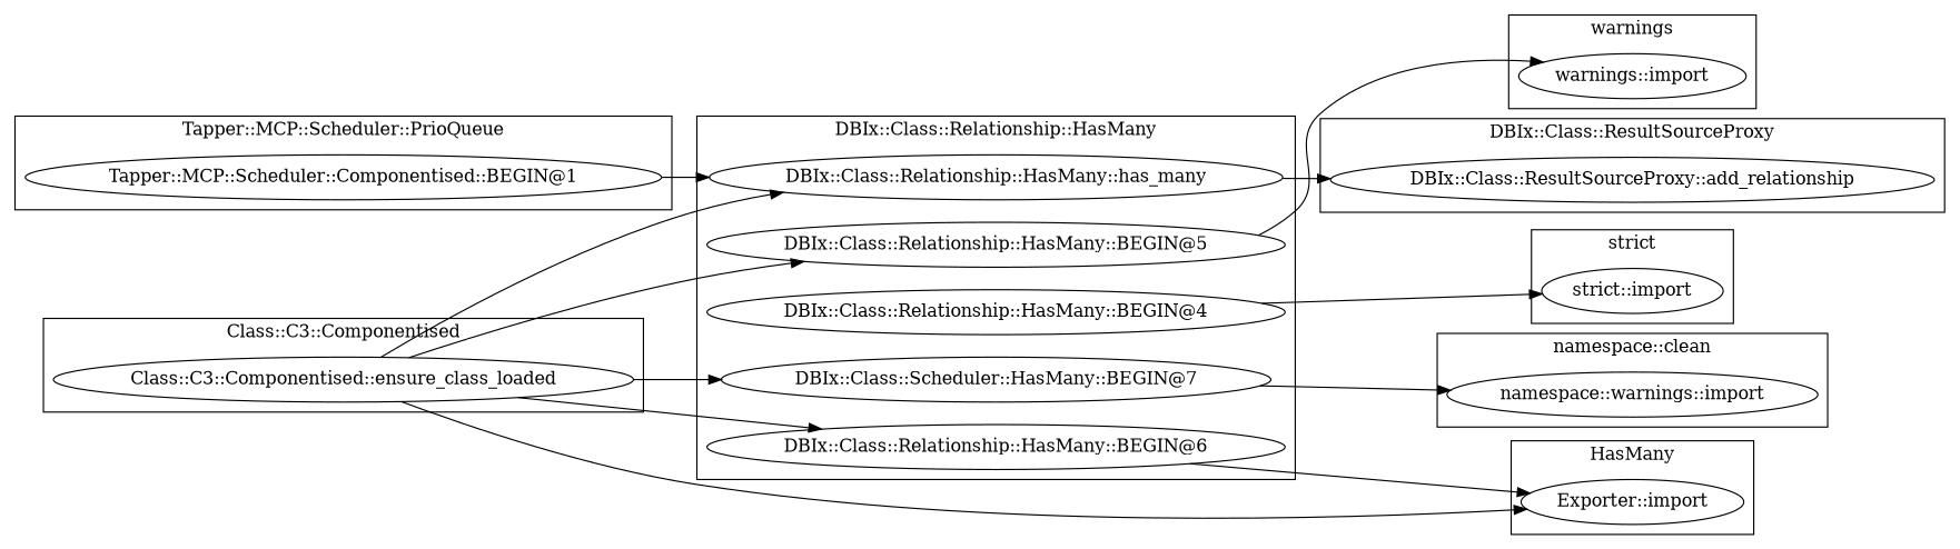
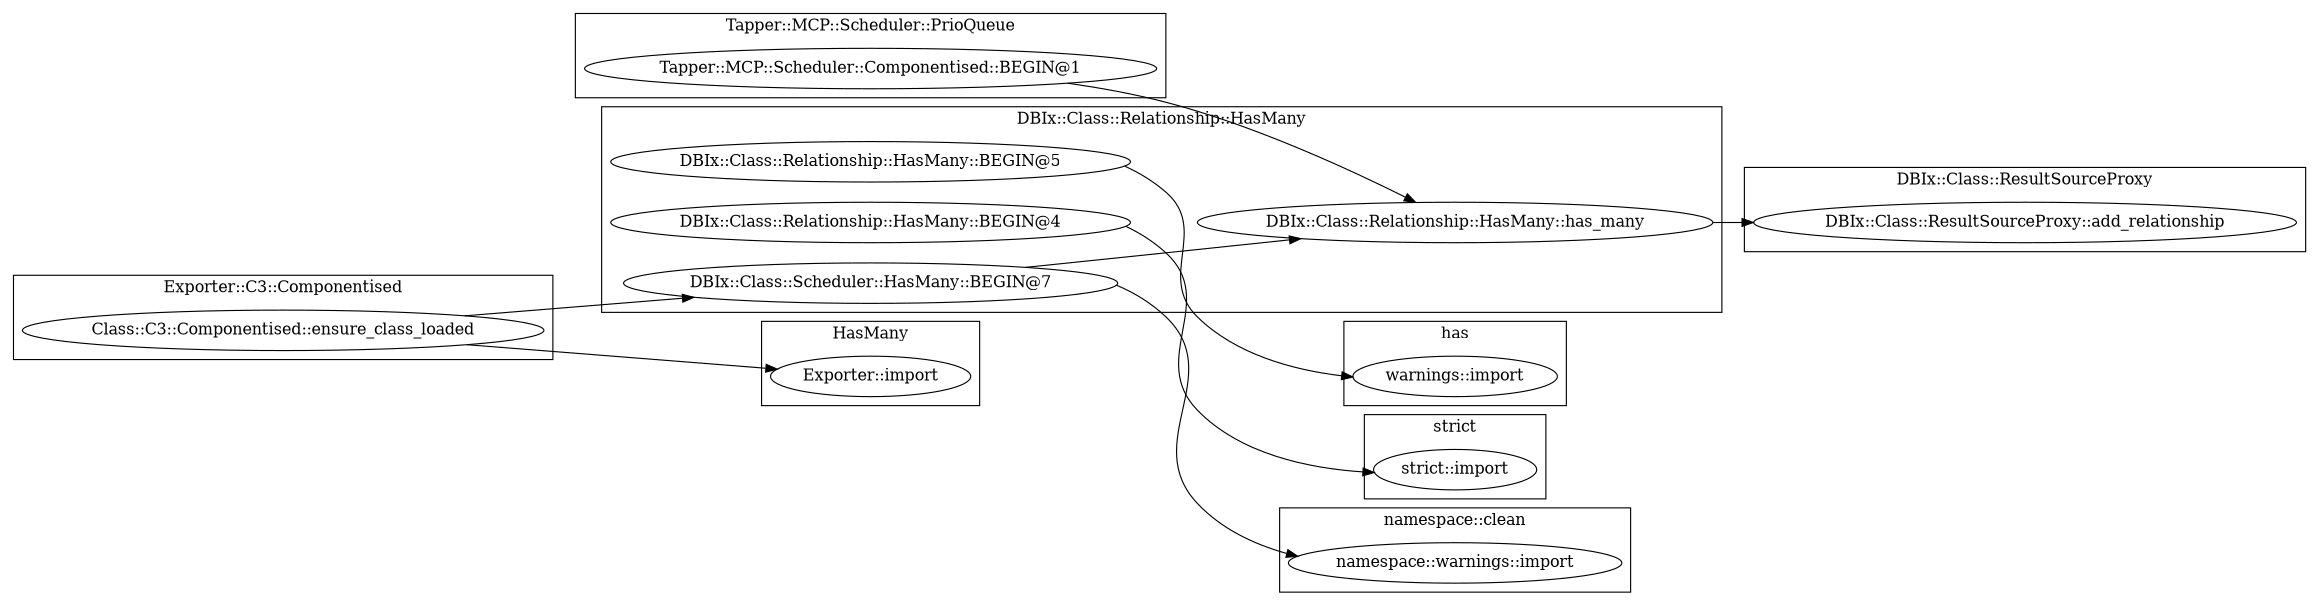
  digraph {
    rankdir=LR
    n1 [label="Tapper::MCP::Scheduler::Componentised::BEGIN@1"]
    n2 [label="namespace::warnings::import"]
    "DBIx::Class::ResultSourceProxy::add_relationship"
    "Exporter::import"
    "Class::C3::Componentised::ensure_class_loaded"
    "warnings::import"
    "strict::import"
    "DBIx::Class::Relationship::HasMany::BEGIN@5"
    "DBIx::Class::Relationship::HasMany::has_many"
    "DBIx::Class::Relationship::HasMany::BEGIN@4"
-   "DBIx::Class::Relationship::HasMany::BEGIN@6"
    n12 [label="DBIx::Class::Scheduler::HasMany::BEGIN@7"]
    subgraph cluster_1 {
      label="Tapper::MCP::Scheduler::PrioQueue"
      n1
    }
    subgraph cluster_2 {
      label="namespace::clean"
      n2
    }
    subgraph cluster_3 {
      label="DBIx::Class::ResultSourceProxy"
      "DBIx::Class::ResultSourceProxy::add_relationship"
    }
    subgraph cluster_4 {
      label=HasMany
      "Exporter::import"
    }
    subgraph cluster_5 {
-     label="Class::C3::Componentised"
+     label="Exporter::C3::Componentised"
      "Class::C3::Componentised::ensure_class_loaded"
    }
    subgraph cluster_6 {
-     label=warnings
+     label=has
      "warnings::import"
    }
    subgraph cluster_7 {
      label="strict"
      "strict::import"
    }
    subgraph cluster_8 {
      label="DBIx::Class::Relationship::HasMany"
      "DBIx::Class::Relationship::HasMany::BEGIN@5"
      "DBIx::Class::Relationship::HasMany::has_many"
      "DBIx::Class::Relationship::HasMany::BEGIN@4"
-     "DBIx::Class::Relationship::HasMany::BEGIN@6"
      n12
    }
    n1 -> "DBIx::Class::Relationship::HasMany::has_many"
    "Class::C3::Componentised::ensure_class_loaded" -> "Exporter::import"
-   "Class::C3::Componentised::ensure_class_loaded" -> "DBIx::Class::Relationship::HasMany::BEGIN@5"
-   "Class::C3::Componentised::ensure_class_loaded" -> "DBIx::Class::Relationship::HasMany::has_many"
-   "Class::C3::Componentised::ensure_class_loaded" -> "DBIx::Class::Relationship::HasMany::BEGIN@6"
+   n12 -> "DBIx::Class::Relationship::HasMany::has_many"
    "Class::C3::Componentised::ensure_class_loaded" -> n12
    "DBIx::Class::Relationship::HasMany::BEGIN@5" -> "warnings::import"
    "DBIx::Class::Relationship::HasMany::has_many" -> "DBIx::Class::ResultSourceProxy::add_relationship"
    "DBIx::Class::Relationship::HasMany::BEGIN@4" -> "strict::import"
-   "DBIx::Class::Relationship::HasMany::BEGIN@6" -> "Exporter::import"
    n12 -> n2
  }
